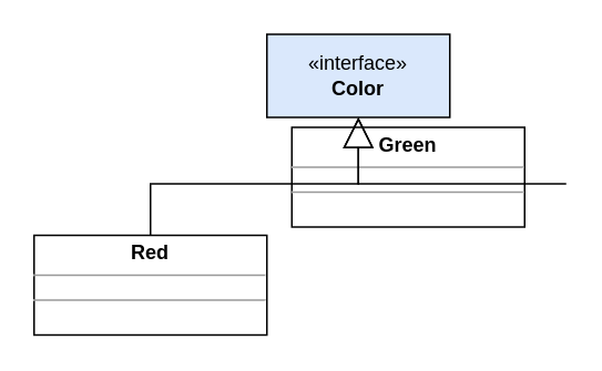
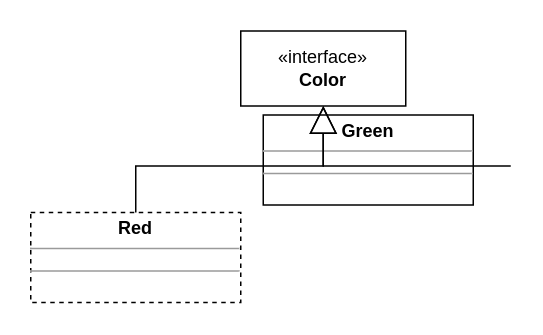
  <mxCell id="0" />
  <mxCell id="1" parent="0" />
- <mxCell id="2" value="«interface»&lt;br&gt;&lt;b&gt;Color&lt;/b&gt;" style="html=1;whiteSpace=wrap;fillColor=#dae8fc;" vertex="1" parent="1"><mxGeometry x="160" y="20" width="110" height="50" as="geometry" /></mxCell>
- <mxCell id="3" value="&lt;p style=&quot;margin:0px;margin-top:4px;text-align:center;&quot;&gt;&lt;b&gt;Red&lt;/b&gt;&lt;br&gt;&lt;/p&gt;&lt;hr size=&quot;1&quot;&gt;&lt;div style=&quot;height:2px;&quot;&gt;&lt;/div&gt;&lt;hr size=&quot;1&quot;&gt;&lt;div style=&quot;height:2px;&quot;&gt;&lt;/div&gt;" style="verticalAlign=top;align=left;overflow=fill;fontSize=12;fontFamily=Helvetica;html=1;whiteSpace=wrap;" vertex="1" parent="1"><mxGeometry x="20" y="141" width="140" height="60" as="geometry" /></mxCell>
+ <mxCell id="2" value="«interface»&lt;br&gt;&lt;b&gt;Color&lt;/b&gt;" style="html=1;whiteSpace=wrap;" vertex="1" parent="1"><mxGeometry x="160" y="20" width="110" height="50" as="geometry" /></mxCell>
+ <mxCell id="3" value="&lt;p style=&quot;margin:0px;margin-top:4px;text-align:center;&quot;&gt;&lt;b&gt;Red&lt;/b&gt;&lt;br&gt;&lt;/p&gt;&lt;hr size=&quot;1&quot;&gt;&lt;div style=&quot;height:2px;&quot;&gt;&lt;/div&gt;&lt;hr size=&quot;1&quot;&gt;&lt;div style=&quot;height:2px;&quot;&gt;&lt;/div&gt;" style="verticalAlign=top;align=left;overflow=fill;fontSize=12;fontFamily=Helvetica;html=1;whiteSpace=wrap;dashed=1;" vertex="1" parent="1"><mxGeometry x="20" y="141" width="140" height="60" as="geometry" /></mxCell>
  <mxCell id="4" value="&lt;p style=&quot;margin:0px;margin-top:4px;text-align:center;&quot;&gt;&lt;b&gt;Green&lt;/b&gt;&lt;br&gt;&lt;/p&gt;&lt;hr size=&quot;1&quot;&gt;&lt;div style=&quot;height:2px;&quot;&gt;&lt;/div&gt;&lt;hr size=&quot;1&quot;&gt;&lt;div style=&quot;height:2px;&quot;&gt;&lt;/div&gt;" style="verticalAlign=top;align=left;overflow=fill;fontSize=12;fontFamily=Helvetica;html=1;whiteSpace=wrap;" vertex="1" parent="1"><mxGeometry x="175" y="76" width="140" height="60" as="geometry" /></mxCell>
  <mxCell id="5" value="" style="endArrow=block;endSize=16;endFill=0;html=1;rounded=0;edgeStyle=orthogonalEdgeStyle;" edge="1" parent="1" source="3" target="2"><mxGeometry width="160" relative="1" as="geometry"><mxPoint x="-20" y="80" as="sourcePoint" /><mxPoint x="190" y="100" as="targetPoint" /><Array as="points"><mxPoint x="90" y="110" /><mxPoint x="215" y="110" /></Array><mxPoint as="offset" /></mxGeometry></mxCell>
  <mxCell id="6" value="" style="endArrow=block;endSize=16;endFill=0;html=1;rounded=0;edgeStyle=orthogonalEdgeStyle;" edge="1" parent="1" source="4" target="2"><mxGeometry width="160" relative="1" as="geometry"><mxPoint x="400" y="100" as="sourcePoint" /><mxPoint x="615" y="-1" as="targetPoint" /><Array as="points"><mxPoint x="340" y="110" /><mxPoint x="215" y="110" /></Array><mxPoint as="offset" /></mxGeometry></mxCell>
